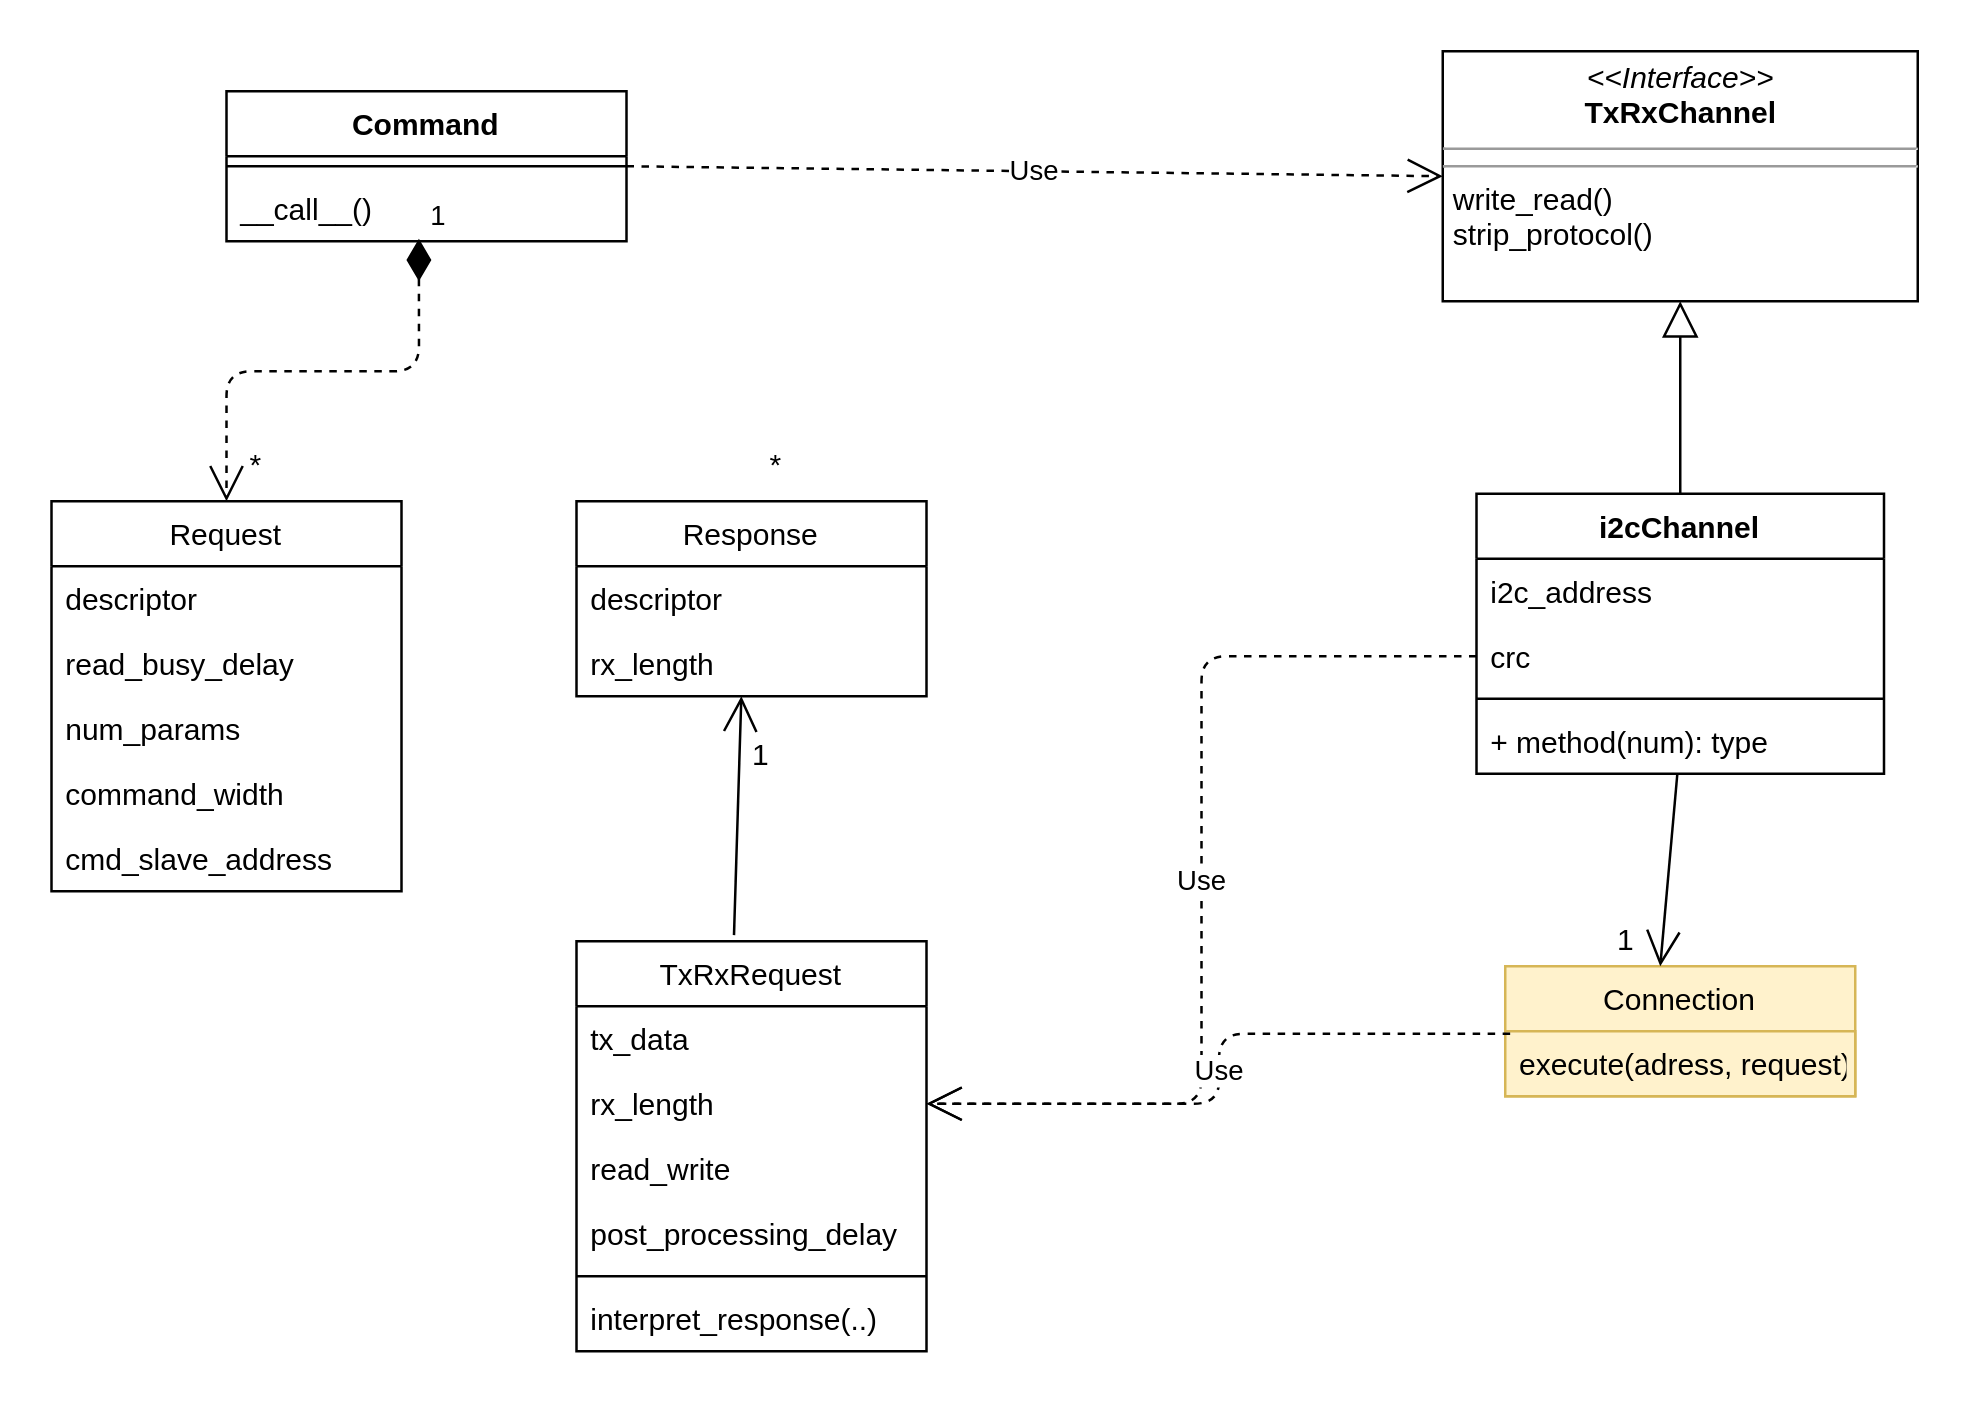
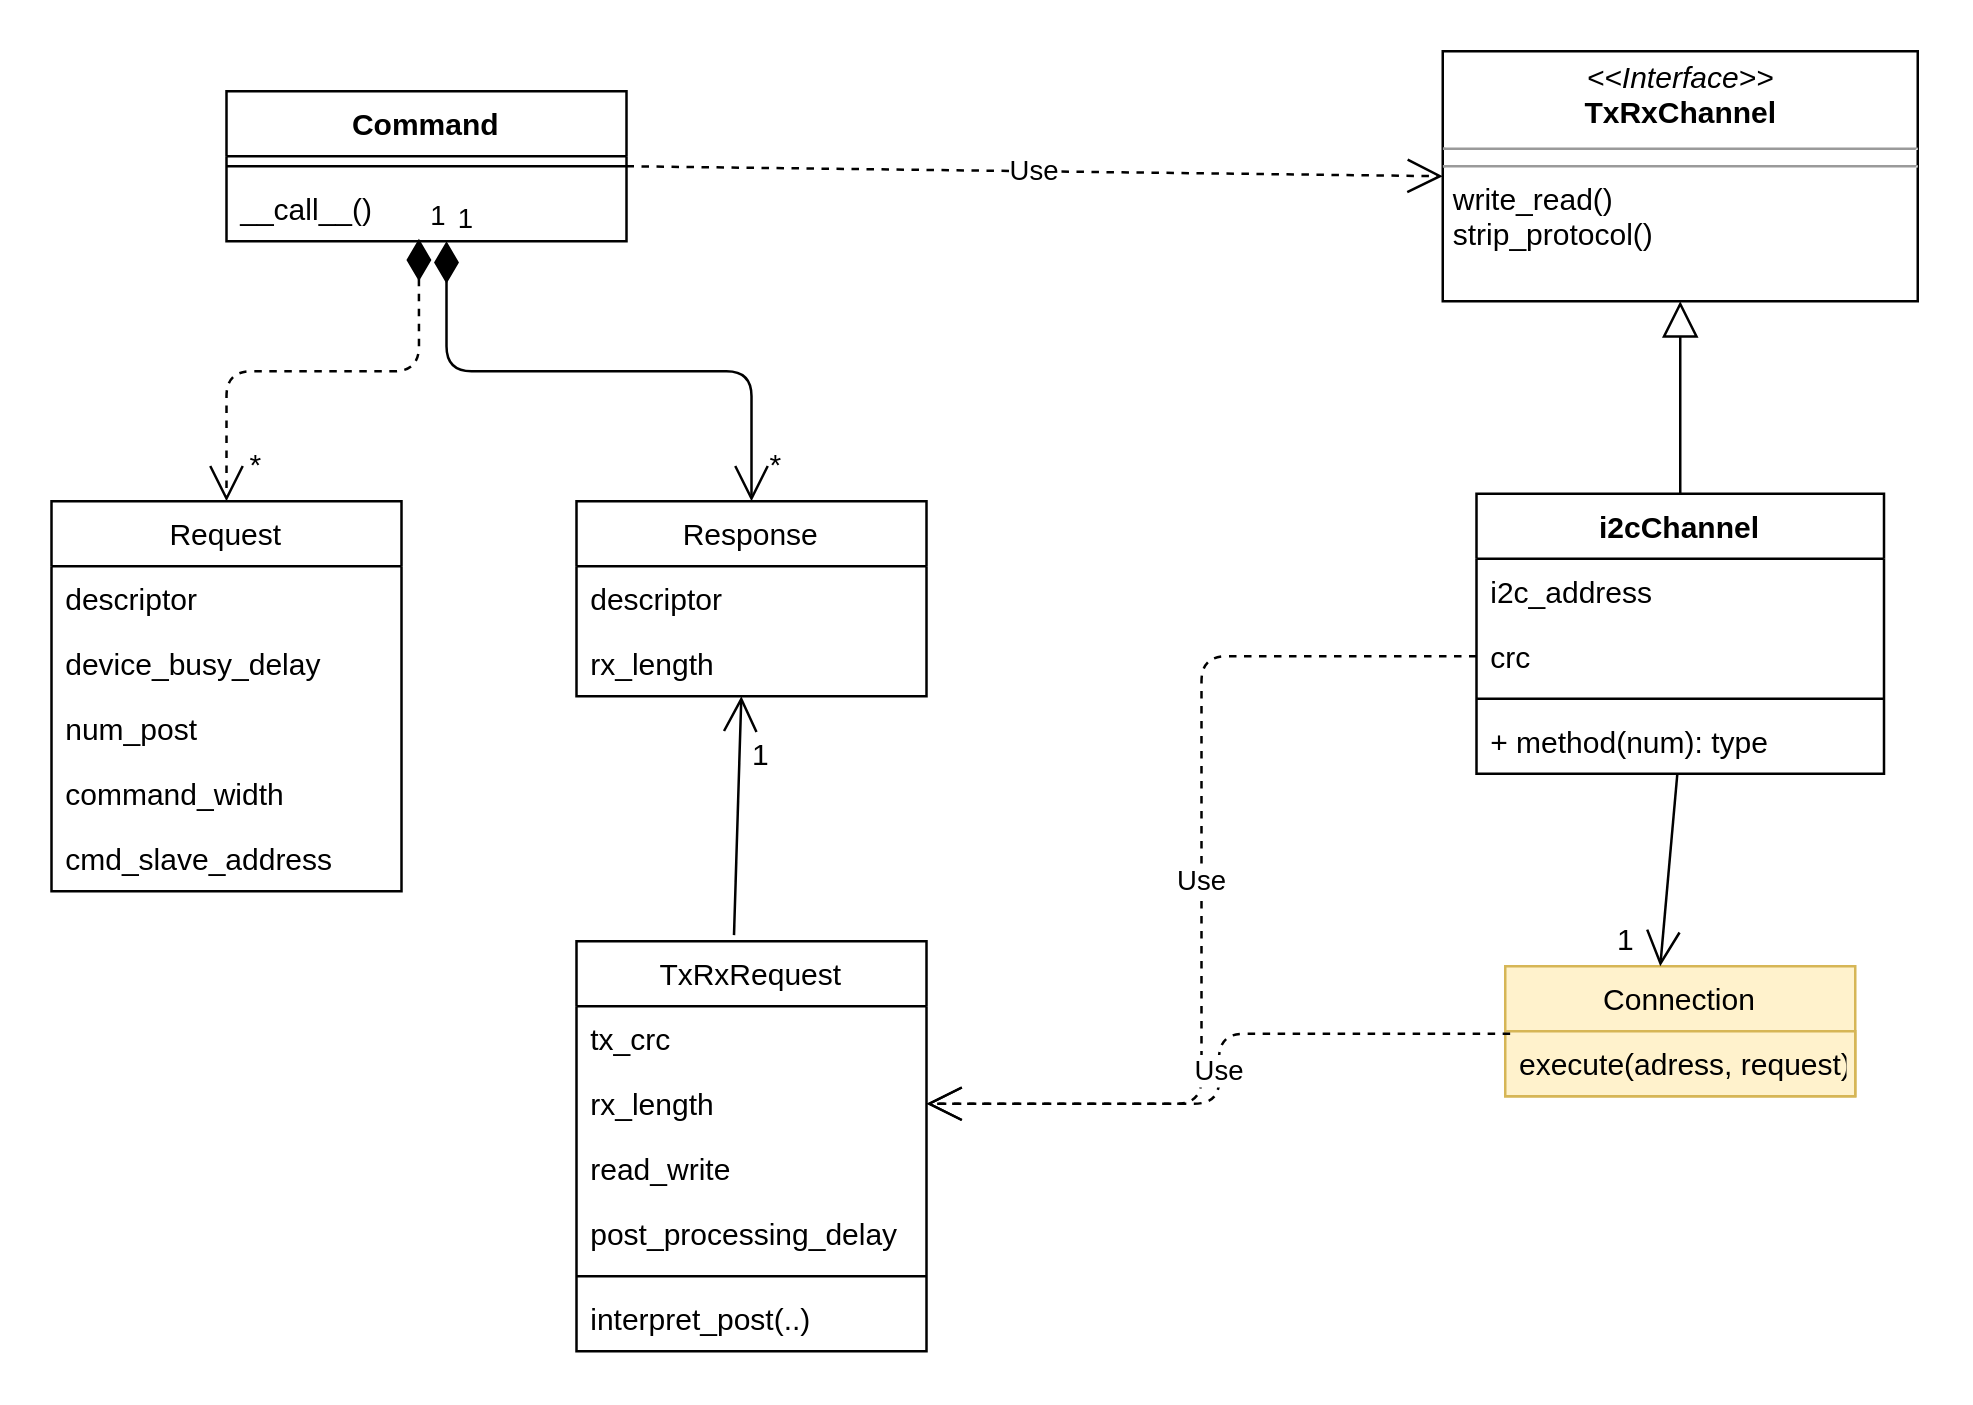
  <mxCell id="0" />
  <mxCell id="1" parent="0" />
  <mxCell id="2" value="Command" style="swimlane;fontStyle=1;align=center;verticalAlign=top;childLayout=stackLayout;horizontal=1;startSize=26;horizontalStack=0;resizeParent=1;resizeParentMax=0;resizeLast=0;collapsible=1;marginBottom=0;" parent="1" vertex="1"><mxGeometry x="90" y="36" width="160" height="60" as="geometry" /></mxCell>
  <mxCell id="3" value="" style="line;strokeWidth=1;fillColor=none;align=left;verticalAlign=middle;spacingTop=-1;spacingLeft=3;spacingRight=3;rotatable=0;labelPosition=right;points=[];portConstraint=eastwest;" parent="2" vertex="1"><mxGeometry y="26" width="160" height="8" as="geometry" /></mxCell>
  <mxCell id="4" value="__call__()" style="text;strokeColor=none;fillColor=none;align=left;verticalAlign=top;spacingLeft=4;spacingRight=4;overflow=hidden;rotatable=0;points=[[0,0.5],[1,0.5]];portConstraint=eastwest;" parent="2" vertex="1"><mxGeometry y="34" width="160" height="26" as="geometry" /></mxCell>
  <mxCell id="5" value="TxRxRequest" style="swimlane;fontStyle=0;childLayout=stackLayout;horizontal=1;startSize=26;fillColor=none;horizontalStack=0;resizeParent=1;resizeParentMax=0;resizeLast=0;collapsible=1;marginBottom=0;" parent="1" vertex="1"><mxGeometry x="230" y="376" width="140" height="164" as="geometry" /></mxCell>
- <mxCell id="6" value="tx_data" style="text;strokeColor=none;fillColor=none;align=left;verticalAlign=top;spacingLeft=4;spacingRight=4;overflow=hidden;rotatable=0;points=[[0,0.5],[1,0.5]];portConstraint=eastwest;" parent="5" vertex="1"><mxGeometry y="26" width="140" height="26" as="geometry" /></mxCell>
+ <mxCell id="6" value="tx_crc" style="text;strokeColor=none;fillColor=none;align=left;verticalAlign=top;spacingLeft=4;spacingRight=4;overflow=hidden;rotatable=0;points=[[0,0.5],[1,0.5]];portConstraint=eastwest;" parent="5" vertex="1"><mxGeometry y="26" width="140" height="26" as="geometry" /></mxCell>
  <mxCell id="7" value="rx_length&#10;" style="text;strokeColor=none;fillColor=none;align=left;verticalAlign=top;spacingLeft=4;spacingRight=4;overflow=hidden;rotatable=0;points=[[0,0.5],[1,0.5]];portConstraint=eastwest;" parent="5" vertex="1"><mxGeometry y="52" width="140" height="26" as="geometry" /></mxCell>
  <mxCell id="8" value="read_write" style="text;strokeColor=none;fillColor=none;align=left;verticalAlign=top;spacingLeft=4;spacingRight=4;overflow=hidden;rotatable=0;points=[[0,0.5],[1,0.5]];portConstraint=eastwest;" parent="5" vertex="1"><mxGeometry y="78" width="140" height="26" as="geometry" /></mxCell>
  <mxCell id="9" value="post_processing_delay" style="text;strokeColor=none;fillColor=none;align=left;verticalAlign=top;spacingLeft=4;spacingRight=4;overflow=hidden;rotatable=0;points=[[0,0.5],[1,0.5]];portConstraint=eastwest;" parent="5" vertex="1"><mxGeometry y="104" width="140" height="26" as="geometry" /></mxCell>
  <mxCell id="10" value="" style="line;strokeWidth=1;fillColor=none;align=left;verticalAlign=middle;spacingTop=-1;spacingLeft=3;spacingRight=3;rotatable=0;labelPosition=right;points=[];portConstraint=eastwest;" parent="5" vertex="1"><mxGeometry y="130" width="140" height="8" as="geometry" /></mxCell>
- <mxCell id="11" value="interpret_response(..)" style="text;strokeColor=none;fillColor=none;align=left;verticalAlign=top;spacingLeft=4;spacingRight=4;overflow=hidden;rotatable=0;points=[[0,0.5],[1,0.5]];portConstraint=eastwest;" parent="5" vertex="1"><mxGeometry y="138" width="140" height="26" as="geometry" /></mxCell>
+ <mxCell id="11" value="interpret_post(..)" style="text;strokeColor=none;fillColor=none;align=left;verticalAlign=top;spacingLeft=4;spacingRight=4;overflow=hidden;rotatable=0;points=[[0,0.5],[1,0.5]];portConstraint=eastwest;" parent="5" vertex="1"><mxGeometry y="138" width="140" height="26" as="geometry" /></mxCell>
  <mxCell id="12" value="i2cChannel" style="swimlane;fontStyle=1;align=center;verticalAlign=top;childLayout=stackLayout;horizontal=1;startSize=26;horizontalStack=0;resizeParent=1;resizeParentMax=0;resizeLast=0;collapsible=1;marginBottom=0;" parent="1" vertex="1"><mxGeometry x="590" y="197" width="163" height="112" as="geometry" /></mxCell>
  <mxCell id="13" value="i2c_address" style="text;strokeColor=none;fillColor=none;align=left;verticalAlign=top;spacingLeft=4;spacingRight=4;overflow=hidden;rotatable=0;points=[[0,0.5],[1,0.5]];portConstraint=eastwest;" parent="12" vertex="1"><mxGeometry y="26" width="163" height="26" as="geometry" /></mxCell>
  <mxCell id="14" value="crc" style="text;strokeColor=none;fillColor=none;align=left;verticalAlign=top;spacingLeft=4;spacingRight=4;overflow=hidden;rotatable=0;points=[[0,0.5],[1,0.5]];portConstraint=eastwest;" parent="12" vertex="1"><mxGeometry y="52" width="163" height="26" as="geometry" /></mxCell>
  <mxCell id="15" value="" style="line;strokeWidth=1;fillColor=none;align=left;verticalAlign=middle;spacingTop=-1;spacingLeft=3;spacingRight=3;rotatable=0;labelPosition=right;points=[];portConstraint=eastwest;" parent="12" vertex="1"><mxGeometry y="78" width="163" height="8" as="geometry" /></mxCell>
  <mxCell id="16" value="+ method(num): type" style="text;strokeColor=none;fillColor=none;align=left;verticalAlign=top;spacingLeft=4;spacingRight=4;overflow=hidden;rotatable=0;points=[[0,0.5],[1,0.5]];portConstraint=eastwest;" parent="12" vertex="1"><mxGeometry y="86" width="163" height="26" as="geometry" /></mxCell>
  <mxCell id="17" value="Use" style="endArrow=open;endSize=12;dashed=1;html=1;entryX=1;entryY=0.5;entryDx=0;entryDy=0;exitX=0;exitY=0.5;exitDx=0;exitDy=0;edgeStyle=orthogonalEdgeStyle;elbow=vertical;" parent="1" source="14" target="7" edge="1"><mxGeometry width="160" relative="1" as="geometry"><mxPoint x="350" y="266" as="sourcePoint" /><mxPoint x="510" y="266" as="targetPoint" /></mxGeometry></mxCell>
  <mxCell id="18" value="" style="endArrow=block;endFill=0;endSize=12;html=1;exitX=0.5;exitY=0;exitDx=0;exitDy=0;" parent="1" source="12" target="26" edge="1"><mxGeometry width="160" relative="1" as="geometry"><mxPoint x="365" y="257" as="sourcePoint" /><mxPoint x="457" y="117" as="targetPoint" /></mxGeometry></mxCell>
  <mxCell id="19" value="Use" style="endArrow=open;endSize=12;dashed=1;html=1;exitX=1;exitY=0.5;exitDx=0;exitDy=0;entryX=0;entryY=0.5;entryDx=0;entryDy=0;" parent="1" source="2" target="26" edge="1"><mxGeometry width="160" relative="1" as="geometry"><mxPoint x="280" y="76" as="sourcePoint" /><mxPoint x="375" y="75" as="targetPoint" /></mxGeometry></mxCell>
  <mxCell id="20" value="Request" style="swimlane;fontStyle=0;childLayout=stackLayout;horizontal=1;startSize=26;fillColor=none;horizontalStack=0;resizeParent=1;resizeParentMax=0;resizeLast=0;collapsible=1;marginBottom=0;" parent="1" vertex="1"><mxGeometry x="20" y="200" width="140" height="156" as="geometry" /></mxCell>
  <mxCell id="21" value="descriptor" style="text;strokeColor=none;fillColor=none;align=left;verticalAlign=top;spacingLeft=4;spacingRight=4;overflow=hidden;rotatable=0;points=[[0,0.5],[1,0.5]];portConstraint=eastwest;" parent="20" vertex="1"><mxGeometry y="26" width="140" height="26" as="geometry" /></mxCell>
- <mxCell id="22" value="read_busy_delay" style="text;strokeColor=none;fillColor=none;align=left;verticalAlign=top;spacingLeft=4;spacingRight=4;overflow=hidden;rotatable=0;points=[[0,0.5],[1,0.5]];portConstraint=eastwest;" parent="20" vertex="1"><mxGeometry y="52" width="140" height="26" as="geometry" /></mxCell>
- <mxCell id="23" value="num_params" style="text;strokeColor=none;fillColor=none;align=left;verticalAlign=top;spacingLeft=4;spacingRight=4;overflow=hidden;rotatable=0;points=[[0,0.5],[1,0.5]];portConstraint=eastwest;" parent="20" vertex="1"><mxGeometry y="78" width="140" height="26" as="geometry" /></mxCell>
+ <mxCell id="22" value="device_busy_delay" style="text;strokeColor=none;fillColor=none;align=left;verticalAlign=top;spacingLeft=4;spacingRight=4;overflow=hidden;rotatable=0;points=[[0,0.5],[1,0.5]];portConstraint=eastwest;" parent="20" vertex="1"><mxGeometry y="52" width="140" height="26" as="geometry" /></mxCell>
+ <mxCell id="23" value="num_post" style="text;strokeColor=none;fillColor=none;align=left;verticalAlign=top;spacingLeft=4;spacingRight=4;overflow=hidden;rotatable=0;points=[[0,0.5],[1,0.5]];portConstraint=eastwest;" parent="20" vertex="1"><mxGeometry y="78" width="140" height="26" as="geometry" /></mxCell>
  <mxCell id="24" value="command_width&#10;" style="text;strokeColor=none;fillColor=none;align=left;verticalAlign=top;spacingLeft=4;spacingRight=4;overflow=hidden;rotatable=0;points=[[0,0.5],[1,0.5]];portConstraint=eastwest;" parent="20" vertex="1"><mxGeometry y="104" width="140" height="26" as="geometry" /></mxCell>
  <mxCell id="25" value="cmd_slave_address" style="text;strokeColor=none;fillColor=none;align=left;verticalAlign=top;spacingLeft=4;spacingRight=4;overflow=hidden;rotatable=0;points=[[0,0.5],[1,0.5]];portConstraint=eastwest;" parent="20" vertex="1"><mxGeometry y="130" width="140" height="26" as="geometry" /></mxCell>
  <mxCell id="26" value="&lt;p style=&quot;margin: 0px ; margin-top: 4px ; text-align: center&quot;&gt;&lt;i&gt;&amp;lt;&amp;lt;Interface&amp;gt;&amp;gt;&lt;/i&gt;&lt;br&gt;&lt;b&gt;TxRxChannel&lt;/b&gt;&lt;/p&gt;&lt;hr size=&quot;1&quot;&gt;&lt;hr size=&quot;1&quot;&gt;&lt;p style=&quot;margin: 0px ; margin-left: 4px&quot;&gt;write_read()&lt;/p&gt;&lt;p style=&quot;margin: 0px ; margin-left: 4px&quot;&gt;strip_protocol()&lt;span style=&quot;white-space: pre&quot;&gt;&#09;&lt;/span&gt;&lt;/p&gt;" style="verticalAlign=top;align=left;overflow=fill;fontSize=12;fontFamily=Helvetica;html=1;" parent="1" vertex="1"><mxGeometry x="576.5" y="20" width="190" height="100" as="geometry" /></mxCell>
  <mxCell id="27" value="Response" style="swimlane;fontStyle=0;childLayout=stackLayout;horizontal=1;startSize=26;fillColor=none;horizontalStack=0;resizeParent=1;resizeParentMax=0;resizeLast=0;collapsible=1;marginBottom=0;" parent="1" vertex="1"><mxGeometry x="230" y="200" width="140" height="78" as="geometry" /></mxCell>
  <mxCell id="28" value="descriptor" style="text;strokeColor=none;fillColor=none;align=left;verticalAlign=top;spacingLeft=4;spacingRight=4;overflow=hidden;rotatable=0;points=[[0,0.5],[1,0.5]];portConstraint=eastwest;" parent="27" vertex="1"><mxGeometry y="26" width="140" height="26" as="geometry" /></mxCell>
  <mxCell id="29" value="rx_length" style="text;strokeColor=none;fillColor=none;align=left;verticalAlign=top;spacingLeft=4;spacingRight=4;overflow=hidden;rotatable=0;points=[[0,0.5],[1,0.5]];portConstraint=eastwest;" parent="27" vertex="1"><mxGeometry y="52" width="140" height="26" as="geometry" /></mxCell>
+ <mxCell id="30" value="1" style="endArrow=open;html=1;endSize=12;startArrow=diamondThin;startSize=14;startFill=1;edgeStyle=orthogonalEdgeStyle;align=left;verticalAlign=bottom;exitX=0.55;exitY=1;exitDx=0;exitDy=0;exitPerimeter=0;" parent="1" source="4" target="27" edge="1"><mxGeometry x="-1" y="3" relative="1" as="geometry"><mxPoint x="200" y="166" as="sourcePoint" /><mxPoint x="360" y="166" as="targetPoint" /></mxGeometry></mxCell>
  <mxCell id="31" value="1" style="endArrow=open;html=1;endSize=12;startArrow=diamondThin;startSize=14;startFill=1;edgeStyle=orthogonalEdgeStyle;align=left;verticalAlign=bottom;exitX=0.481;exitY=0.962;exitDx=0;exitDy=0;exitPerimeter=0;dashed=1;" parent="1" source="4" target="20" edge="1"><mxGeometry x="-1" y="3" relative="1" as="geometry"><mxPoint x="160" y="126" as="sourcePoint" /><mxPoint x="260" y="210" as="targetPoint" /></mxGeometry></mxCell>
  <mxCell id="32" value="Connection" style="swimlane;fontStyle=0;childLayout=stackLayout;horizontal=1;startSize=26;fillColor=#fff2cc;horizontalStack=0;resizeParent=1;resizeParentMax=0;resizeLast=0;collapsible=1;marginBottom=0;strokeColor=#d6b656;" parent="1" vertex="1"><mxGeometry x="601.5" y="386" width="140" height="52" as="geometry" /></mxCell>
  <mxCell id="33" value="" style="endArrow=open;endFill=1;endSize=12;html=1;" parent="32" source="16" edge="1"><mxGeometry width="160" relative="1" as="geometry"><mxPoint x="-98" as="sourcePoint" /><mxPoint x="62" as="targetPoint" /></mxGeometry></mxCell>
  <mxCell id="34" value="execute(adress, request)" style="text;strokeColor=#d6b656;fillColor=#fff2cc;align=left;verticalAlign=top;spacingLeft=4;spacingRight=4;overflow=hidden;rotatable=0;points=[[0,0.5],[1,0.5]];portConstraint=eastwest;" parent="32" vertex="1"><mxGeometry y="26" width="140" height="26" as="geometry" /></mxCell>
  <mxCell id="35" value="Use" style="endArrow=open;endSize=12;dashed=1;html=1;entryX=1;entryY=0.5;entryDx=0;entryDy=0;exitX=0.014;exitY=0.038;exitDx=0;exitDy=0;exitPerimeter=0;edgeStyle=elbowEdgeStyle;" parent="1" source="34" target="7" edge="1"><mxGeometry width="160" relative="1" as="geometry"><mxPoint x="548" y="292.5" as="sourcePoint" /><mxPoint x="630" y="290.002" as="targetPoint" /></mxGeometry></mxCell>
  <mxCell id="36" value="" style="endArrow=open;endFill=1;endSize=12;html=1;exitX=0.45;exitY=-0.015;exitDx=0;exitDy=0;exitPerimeter=0;entryX=0.471;entryY=1;entryDx=0;entryDy=0;entryPerimeter=0;" parent="1" source="5" target="29" edge="1"><mxGeometry width="160" relative="1" as="geometry"><mxPoint x="350" y="266" as="sourcePoint" /><mxPoint x="510" y="266" as="targetPoint" /></mxGeometry></mxCell>
  <mxCell id="37" value="1" style="text;html=1;strokeColor=none;fillColor=none;align=center;verticalAlign=middle;whiteSpace=wrap;rounded=0;" parent="1" vertex="1"><mxGeometry x="630" y="366" width="40" height="20" as="geometry" /></mxCell>
  <mxCell id="38" value="1" style="text;html=1;strokeColor=none;fillColor=none;align=center;verticalAlign=middle;whiteSpace=wrap;rounded=0;" parent="1" vertex="1"><mxGeometry x="284" y="292" width="40" height="20" as="geometry" /></mxCell>
  <mxCell id="39" value="*" style="text;html=1;strokeColor=none;fillColor=none;align=center;verticalAlign=middle;whiteSpace=wrap;rounded=0;" parent="1" vertex="1"><mxGeometry x="82" y="176" width="40" height="20" as="geometry" /></mxCell>
  <mxCell id="40" value="*" style="text;html=1;strokeColor=none;fillColor=none;align=center;verticalAlign=middle;whiteSpace=wrap;rounded=0;" parent="1" vertex="1"><mxGeometry x="290" y="176" width="40" height="20" as="geometry" /></mxCell>
